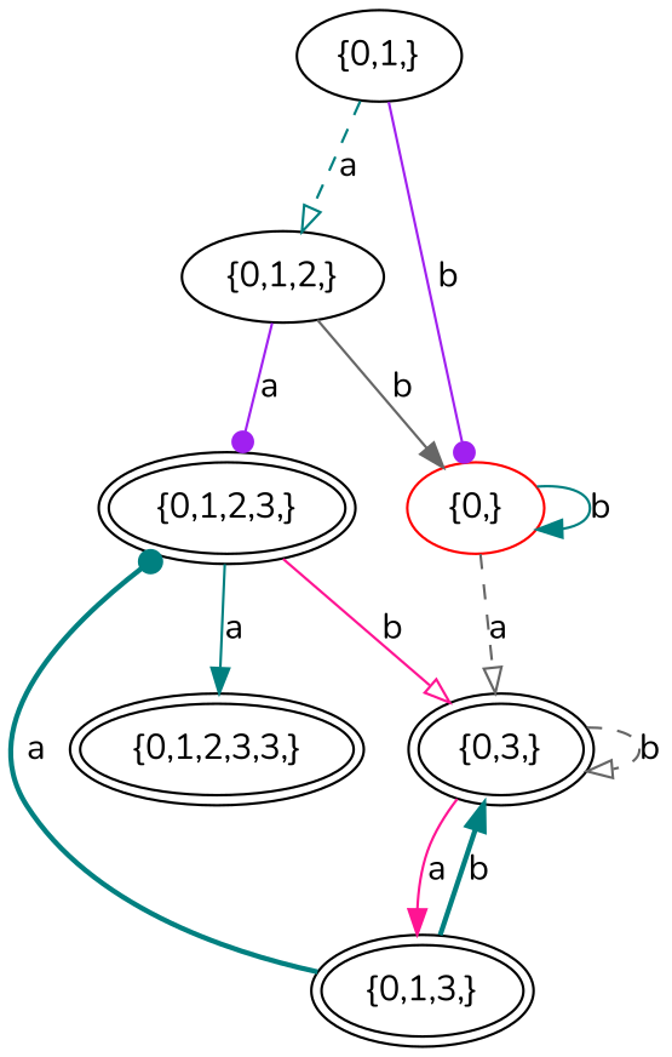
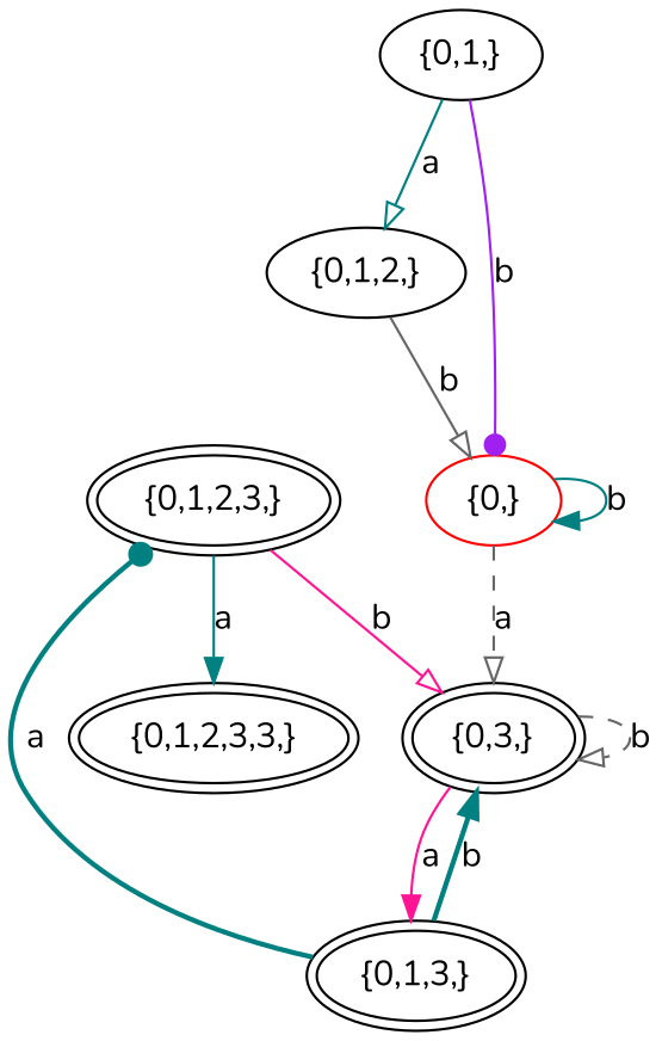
  digraph {
    fontname=Nunito
    rankdir=TB
    node [fontname=Nunito peripheries=2]
    edge [arrowhead=normal color=teal fontname=Nunito style=solid]
    n1 [label="{0,1,2,3,3,}"]
    n2 [label="{0,3,}"]
    n3 [label="{0,1,3,}"]
    n4 [label="{0,1,2,3,}"]
    n5 [label="{0,1,2,}" peripheries=""]
    n6 [color=red label="{0,}" peripheries=""]
    n7 [label="{0,1,}" peripheries=""]
    n2 -> n2 [arrowhead=onormal color=gray40 label=b style=dashed]
    n2 -> n3 [color=deeppink label=a]
    n3 -> n2 [label=b style=bold]
    n3 -> n4 [arrowhead=dot label=a style=bold]
    n4 -> n1 [label=a]
    n4 -> n2 [arrowhead=onormal color=deeppink label=b]
-   n5 -> n4 [arrowhead=dot color=purple label=a]
-   n5 -> n6 [color=gray40 label=b]
+   n5 -> n6 [arrowhead=onormal color=gray40 label=b]
    n6 -> n2 [arrowhead=onormal color=gray40 label=a style=dashed]
    n6 -> n6 [label=b]
-   n7 -> n5 [arrowhead=onormal label=a style=dashed]
+   n7 -> n5 [arrowhead=onormal label=a]
    n7 -> n6 [arrowhead=dot color=purple label=b]
  }
